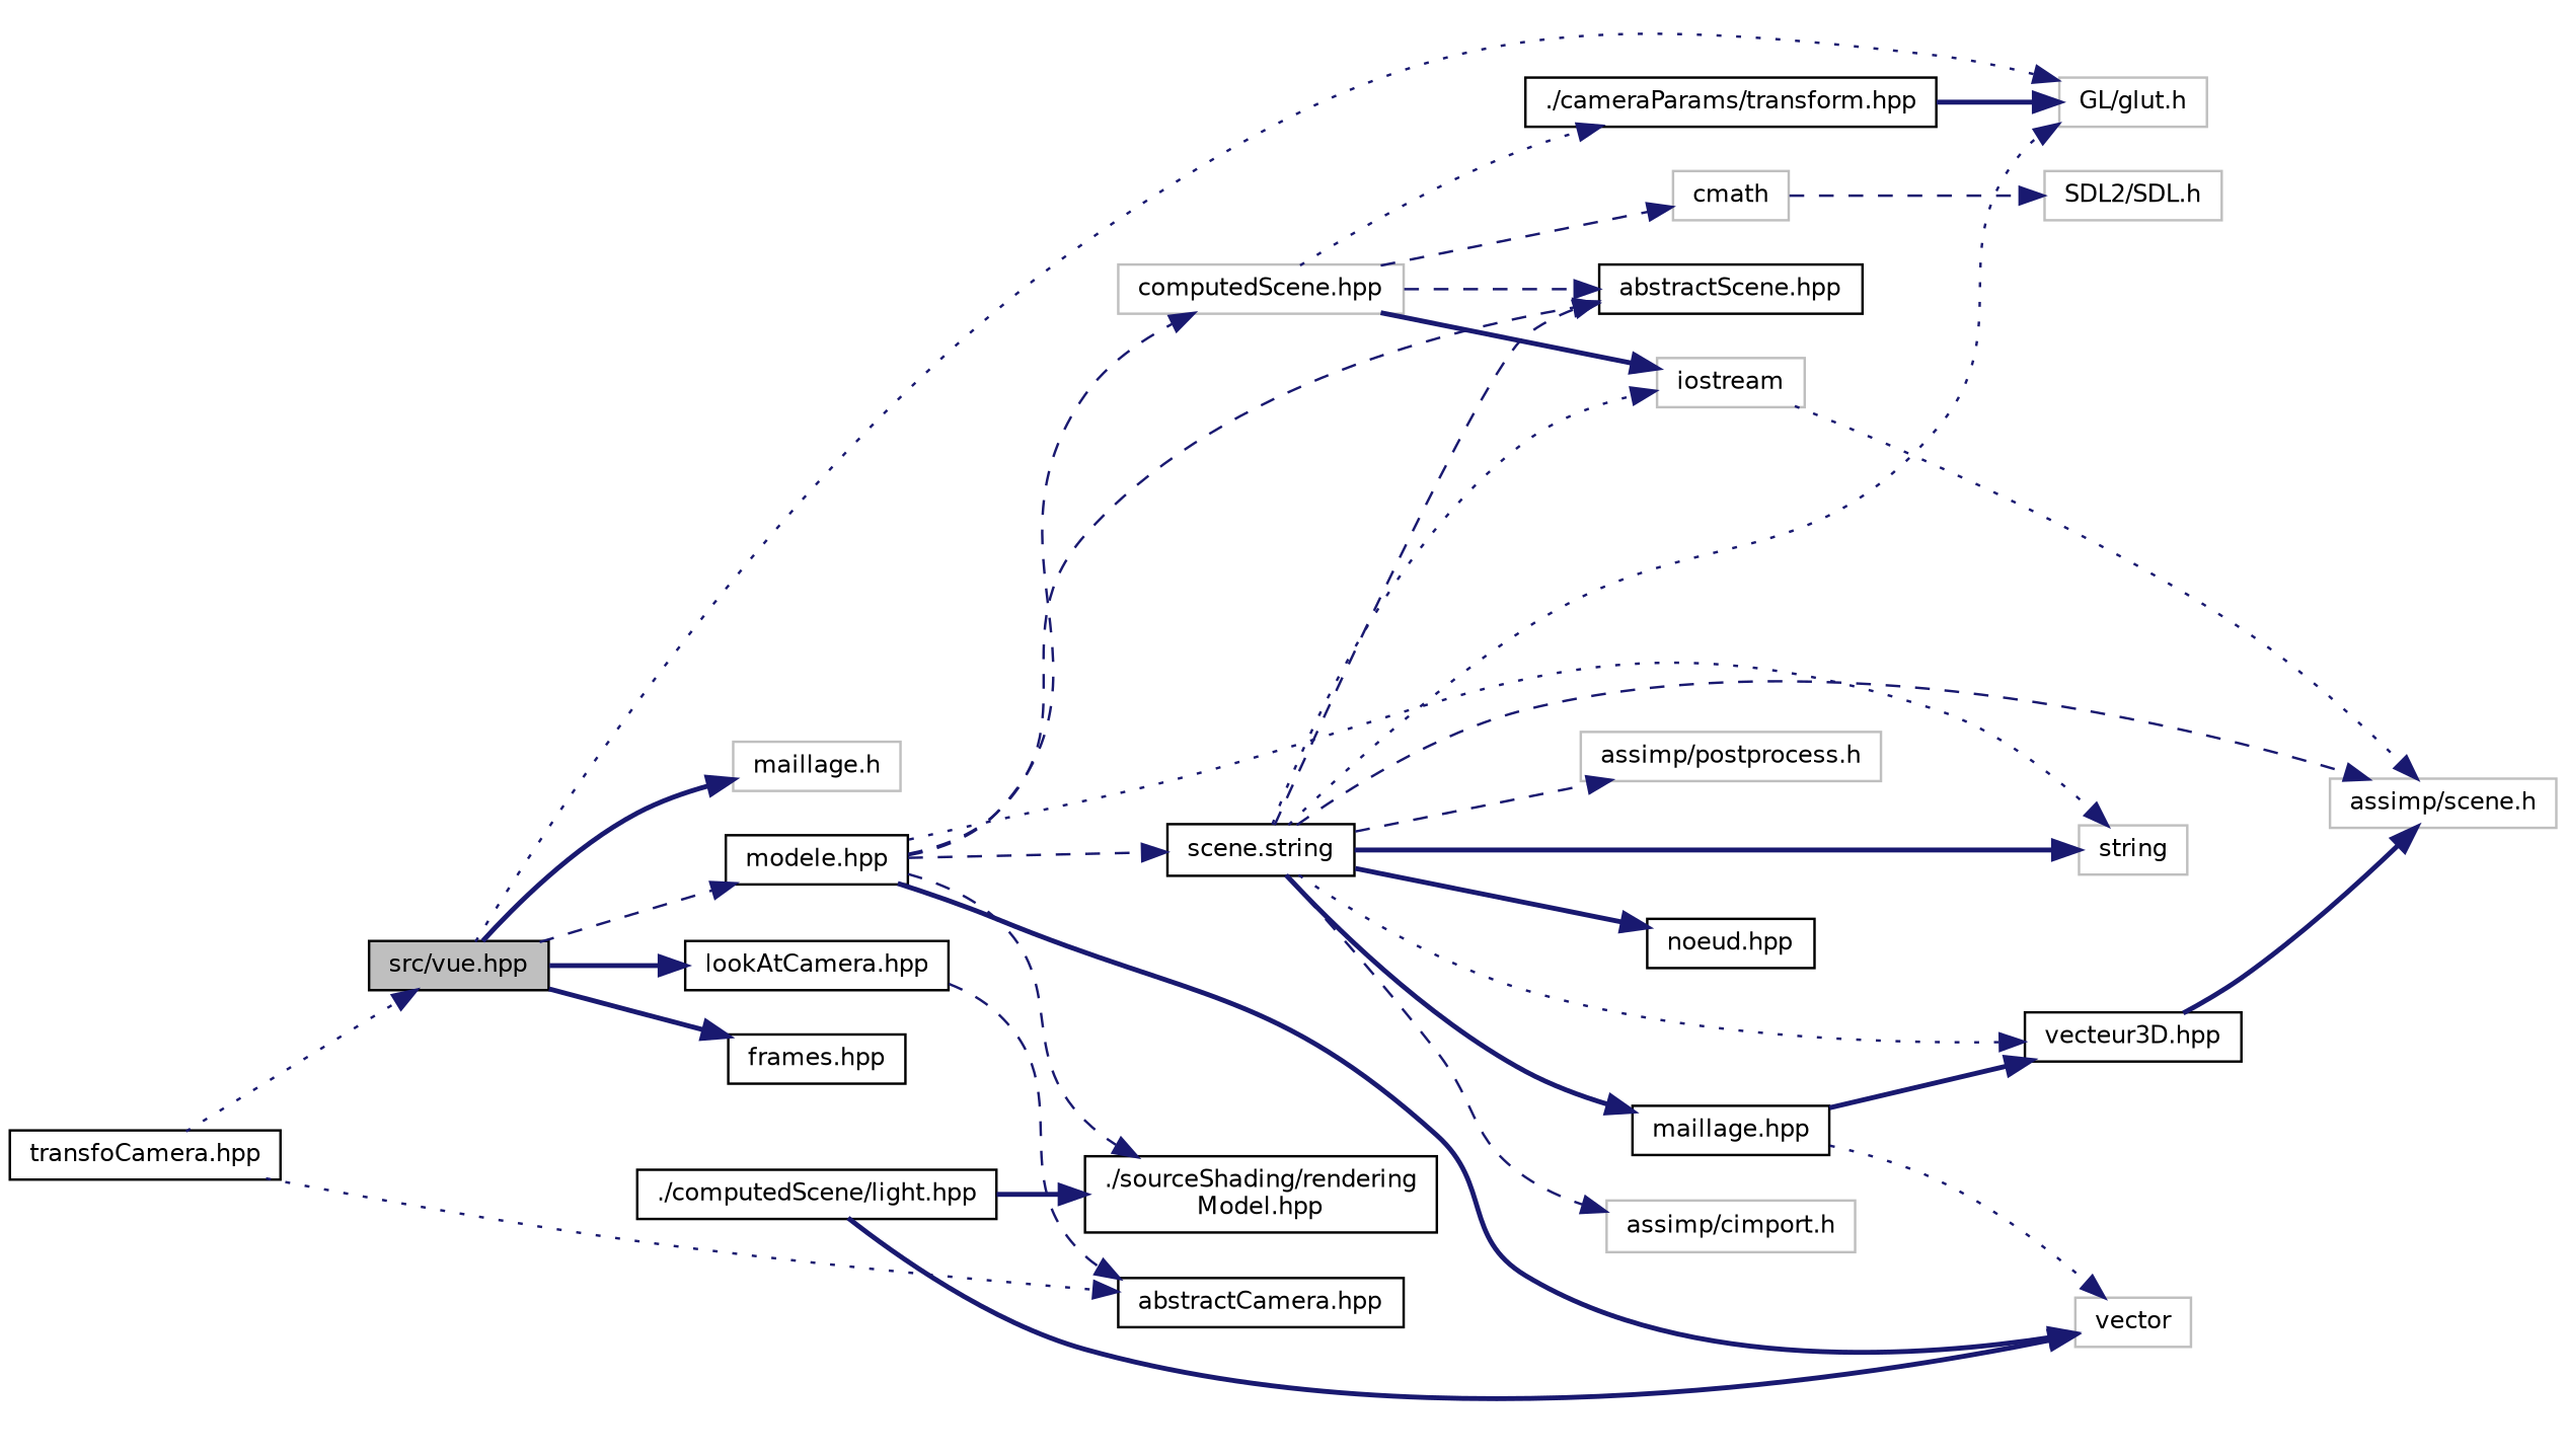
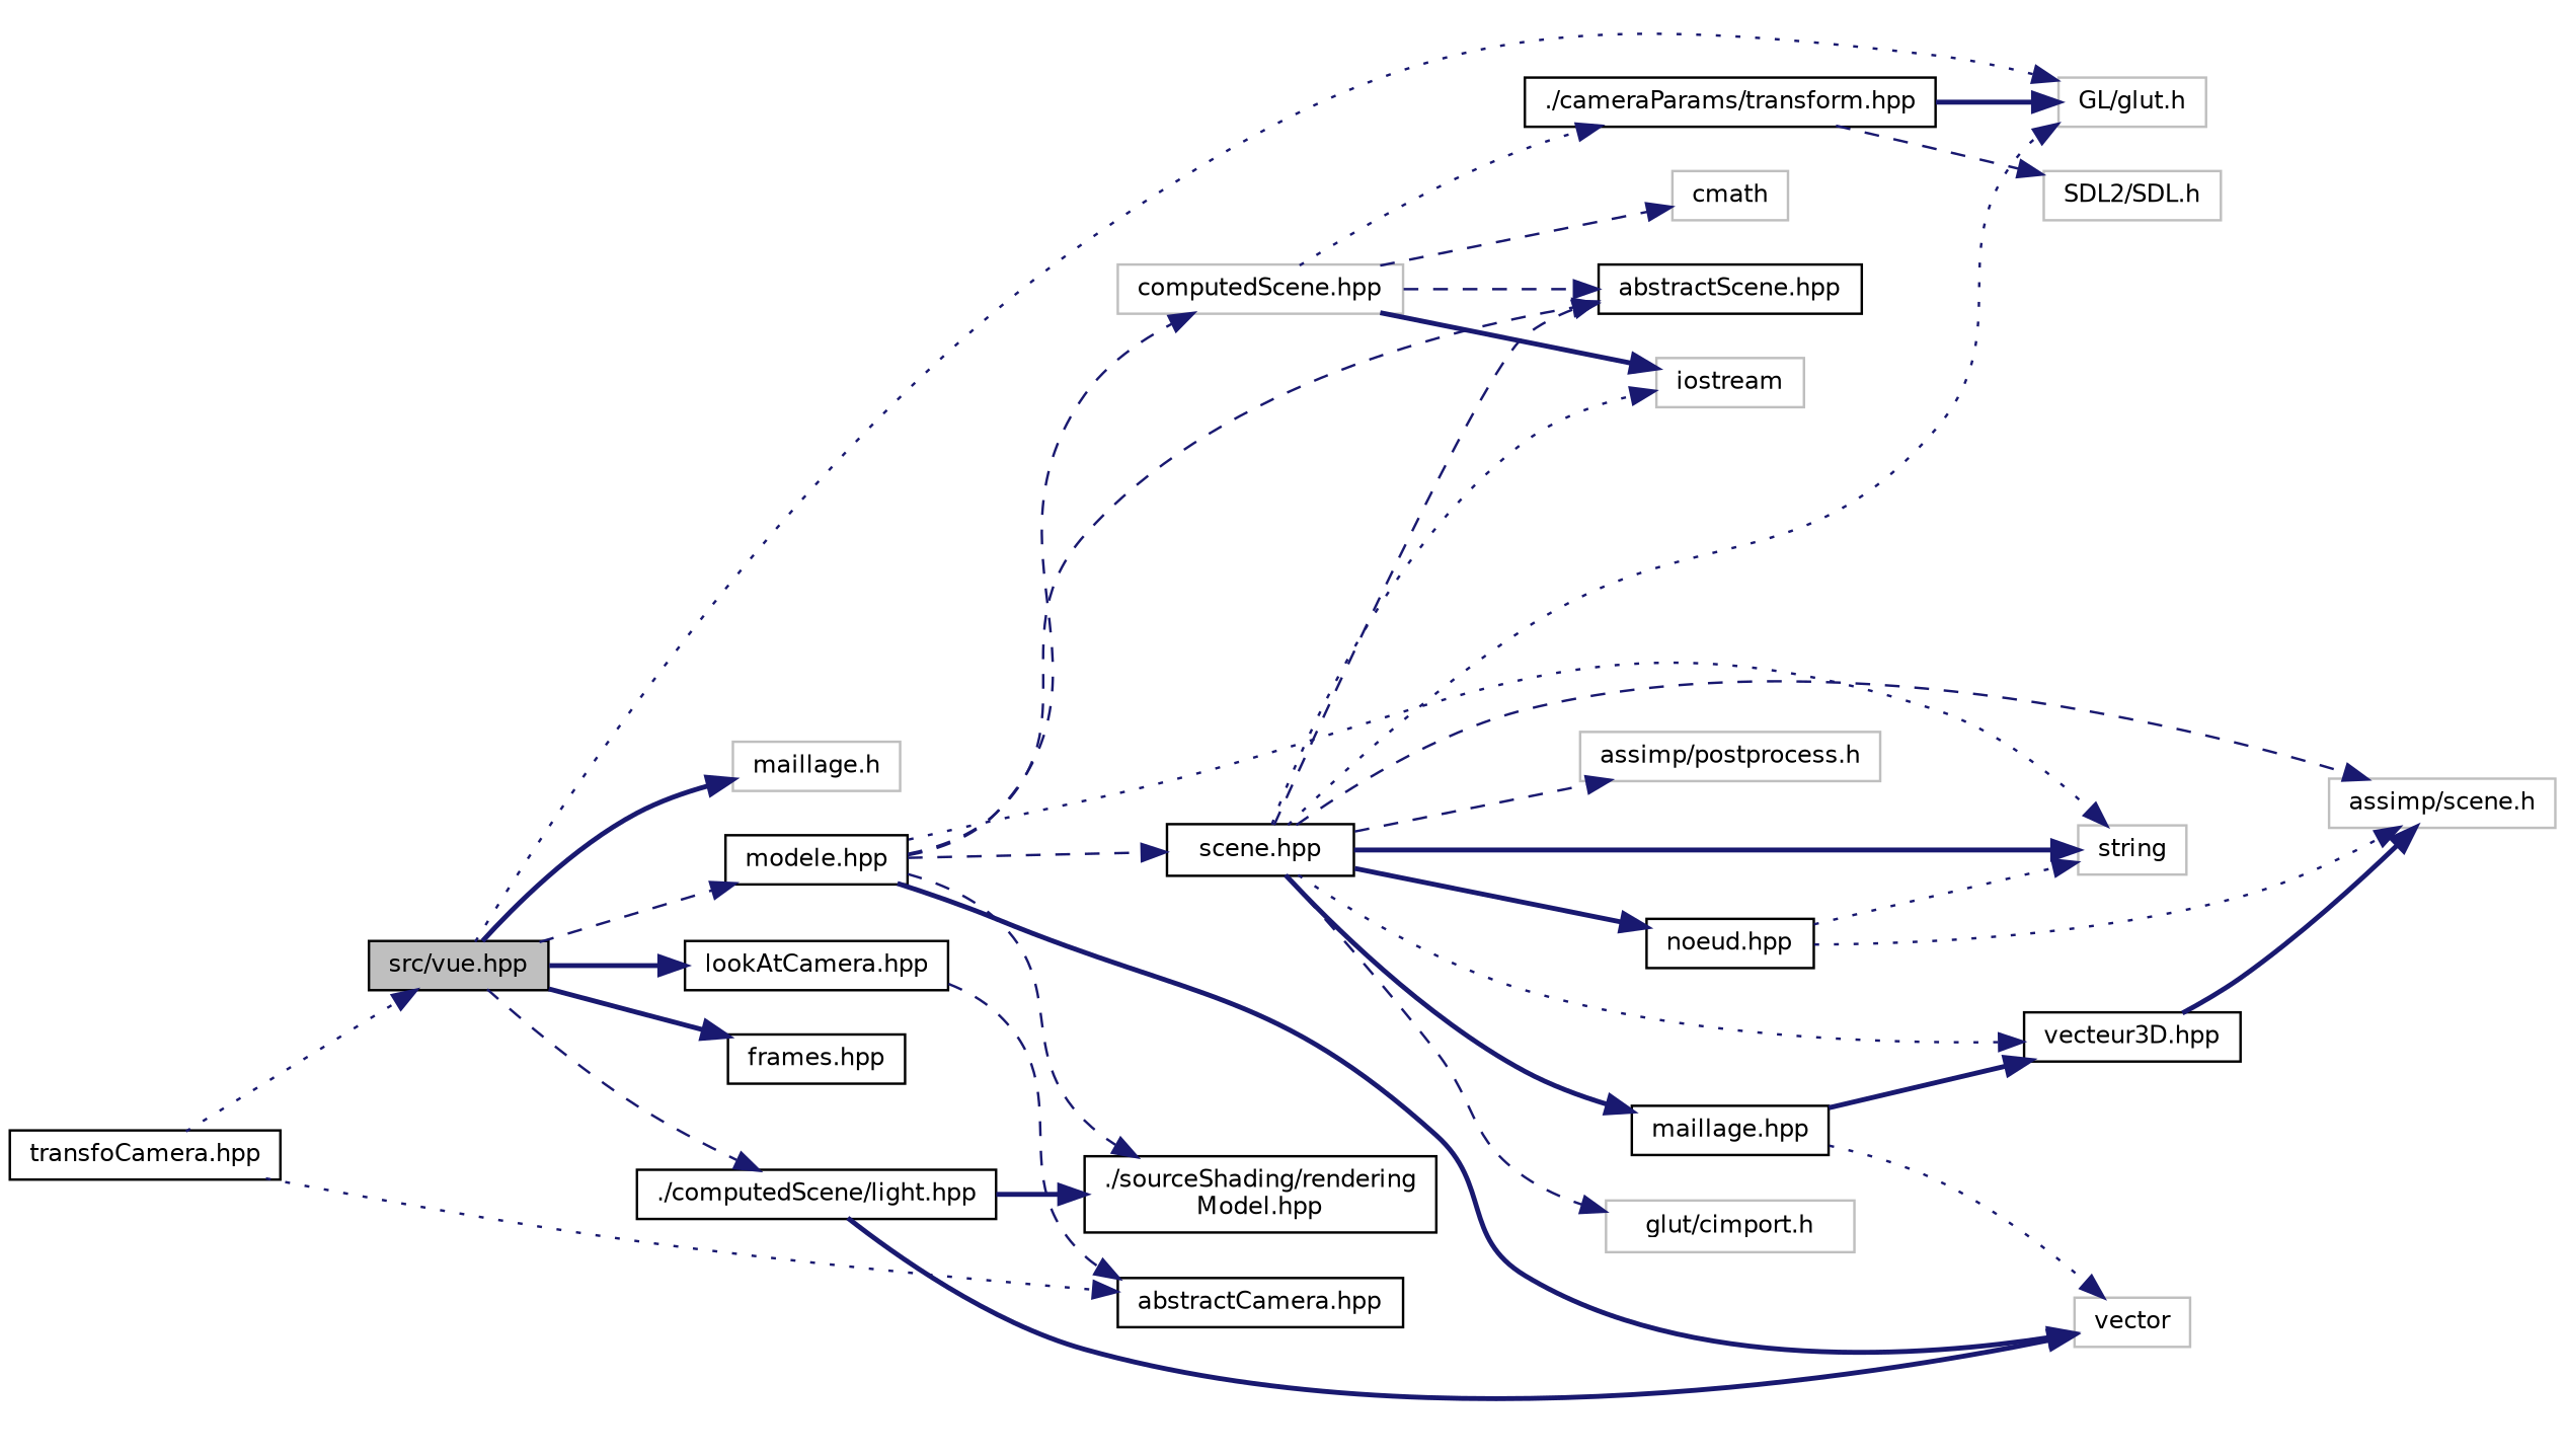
  digraph {
    rankdir=LR
    node [color=black fillcolor=white fontname=Helvetica fontsize=10 shape=record style=filled]
    edge [color=midnightblue fontname=Helvetica fontsize=10 labelfontname=Helvetica labelfontsize=10 style=dashed]
    n1 [fillcolor=grey75 fontcolor=black height=0.2 label="src/vue.hpp" width=0.4]
    n2 [color=grey75 height=0.2 label="maillage.h" width=0.4]
    n3 [color=grey75 height=0.2 label="GL/glut.h" width=0.4]
    n4 [height=0.2 label="modele.hpp" width=0.4]
    n5 [height=0.2 label="frames.hpp" width=0.4]
    n6 [height=0.2 label="lookAtCamera.hpp" width=0.4]
    n7 [height=0.2 label="./computedScene/light.hpp" width=0.4]
    n8 [color=grey75 height=0.2 label=string width=0.4]
    n9 [color=grey75 height=0.2 label=vector width=0.4]
-   n10 [height=0.2 label="scene.string" width=0.4]
+   n10 [height=0.2 label="scene.hpp" width=0.4]
    n11 [height=0.2 label="abstractScene.hpp" width=0.4]
    n12 [color=grey75 height=0.2 label="computedScene.hpp" width=0.4]
    n13 [height=0.2 label="./sourceShading/rendering\lModel.hpp" width=0.4]
    n14 [height=0.2 label="transfoCamera.hpp" width=0.4]
    n15 [height=0.2 label="abstractCamera.hpp" width=0.4]
    n16 [color=grey75 height=0.2 label=iostream width=0.4]
-   n17 [color=grey75 height=0.2 label="assimp/cimport.h" width=0.4]
+   n17 [color=grey75 height=0.2 label="glut/cimport.h" width=0.4]
    n18 [color=grey75 height=0.2 label="assimp/scene.h" width=0.4]
    n19 [color=grey75 height=0.2 label="assimp/postprocess.h" width=0.4]
    n20 [height=0.2 label="vecteur3D.hpp" width=0.4]
    n21 [height=0.2 label="noeud.hpp" width=0.4]
    n22 [height=0.2 label="maillage.hpp" width=0.4]
    n23 [height=0.2 label="./cameraParams/transform.hpp" width=0.4]
    n24 [color=grey75 height=0.2 label=cmath width=0.4]
    n25 [color=grey75 height=0.2 label="SDL2/SDL.h" width=0.4]
    n1 -> n2 [style=bold]
    n1 -> n3 [style=dotted]
    n1 -> n4
    n1 -> n5 [style=bold]
    n1 -> n6 [style=bold]
+   n1 -> n7
    n4 -> n8 [style=dotted]
    n4 -> n9 [style=bold]
    n4 -> n10
    n4 -> n11
    n4 -> n12
    n4 -> n13
    n6 -> n15
    n7 -> n9 [style=bold]
    n7 -> n13 [style=bold]
    n10 -> n3 [style=dotted]
    n10 -> n8 [style=bold]
    n10 -> n11
    n10 -> n16 [style=dotted]
    n10 -> n17
    n10 -> n18
    n10 -> n19
    n10 -> n20 [style=dotted]
    n10 -> n21 [style=bold]
    n10 -> n22 [style=bold]
    n12 -> n11
    n12 -> n16 [style=bold]
    n12 -> n23 [style=dotted]
    n12 -> n24
    n14 -> n1 [style=dotted]
    n14 -> n15 [style=dotted]
    n20 -> n18 [style=bold]
-   n16 -> n18 [style=dotted]
+   n21 -> n8 [style=dotted]
+   n21 -> n18 [style=dotted]
    n22 -> n9 [style=dotted]
    n22 -> n20 [style=bold]
    n23 -> n3 [style=bold]
-   n24 -> n25
+   n23 -> n25
  }
